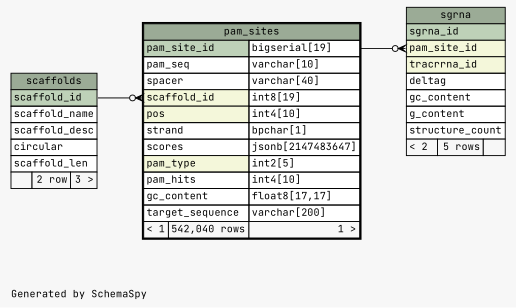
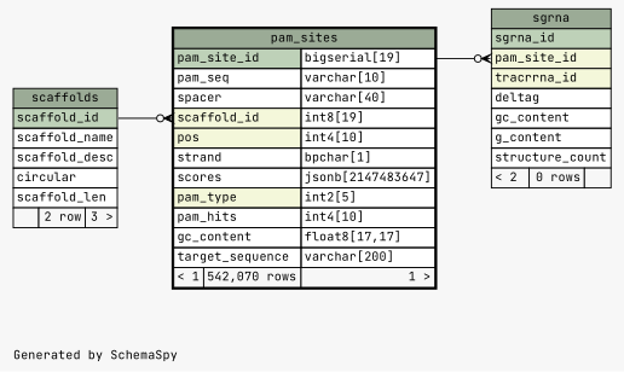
  digraph {
    bgcolor="#f7f7f7"
    fontname="JetBrains Mono"
    fontsize=11
    label="\nGenerated by SchemaSpy"
    labeljust=l
    nodesep=0.18
    rankdir=RL
    ranksep=0.46
    node [fontname="JetBrains Mono" fontsize=11 shape=plaintext]
    edge [arrowhead=none arrowsize=0.8 arrowtail=crowodot dir=back fontname="JetBrains Mono"]
-   n1 [label=<     <TABLE BORDER="2" CELLBORDER="1" CELLSPACING="0" BGCOLOR="#ffffff">       <TR><TD COLSPAN="3" BGCOLOR="#9bab96" ALIGN="CENTER">pam_sites</TD></TR>       <TR><TD PORT="pam_site_id" COLSPAN="2" BGCOLOR="#bed1b8" ALIGN="LEFT">pam_site_id</TD><TD PORT="pam_site_id.type" ALIGN="LEFT">bigserial[19]</TD></TR>       <TR><TD PORT="pam_seq" COLSPAN="2" ALIGN="LEFT">pam_seq</TD><TD PORT="pam_seq.type" ALIGN="LEFT">varchar[10]</TD></TR>       <TR><TD PORT="spacer" COLSPAN="2" ALIGN="LEFT">spacer</TD><TD PORT="spacer.type" ALIGN="LEFT">varchar[40]</TD></TR>       <TR><TD PORT="scaffold_id" COLSPAN="2" BGCOLOR="#f4f7da" ALIGN="LEFT">scaffold_id</TD><TD PORT="scaffold_id.type" ALIGN="LEFT">int8[19]</TD></TR>       <TR><TD PORT="pos" COLSPAN="2" BGCOLOR="#f4f7da" ALIGN="LEFT">pos</TD><TD PORT="pos.type" ALIGN="LEFT">int4[10]</TD></TR>       <TR><TD PORT="strand" COLSPAN="2" ALIGN="LEFT">strand</TD><TD PORT="strand.type" ALIGN="LEFT">bpchar[1]</TD></TR>       <TR><TD PORT="scores" COLSPAN="2" ALIGN="LEFT">scores</TD><TD PORT="scores.type" ALIGN="LEFT">jsonb[2147483647]</TD></TR>       <TR><TD PORT="pam_type" COLSPAN="2" BGCOLOR="#f4f7da" ALIGN="LEFT">pam_type</TD><TD PORT="pam_type.type" ALIGN="LEFT">int2[5]</TD></TR>       <TR><TD PORT="pam_hits" COLSPAN="2" ALIGN="LEFT">pam_hits</TD><TD PORT="pam_hits.type" ALIGN="LEFT">int4[10]</TD></TR>       <TR><TD PORT="gc_content" COLSPAN="2" ALIGN="LEFT">gc_content</TD><TD PORT="gc_content.type" ALIGN="LEFT">float8[17,17]</TD></TR>       <TR><TD PORT="target_sequence" COLSPAN="2" ALIGN="LEFT">target_sequence</TD><TD PORT="target_sequence.type" ALIGN="LEFT">varchar[200]</TD></TR>       <TR><TD ALIGN="LEFT" BGCOLOR="#f7f7f7">&lt; 1</TD><TD ALIGN="RIGHT" BGCOLOR="#f7f7f7">542,040 rows</TD><TD ALIGN="RIGHT" BGCOLOR="#f7f7f7">1 &gt;</TD></TR>     </TABLE>>]
+   n1 [label=<     <TABLE BORDER="2" CELLBORDER="1" CELLSPACING="0" BGCOLOR="#ffffff">       <TR><TD COLSPAN="3" BGCOLOR="#9bab96" ALIGN="CENTER">pam_sites</TD></TR>       <TR><TD PORT="pam_site_id" COLSPAN="2" BGCOLOR="#bed1b8" ALIGN="LEFT">pam_site_id</TD><TD PORT="pam_site_id.type" ALIGN="LEFT">bigserial[19]</TD></TR>       <TR><TD PORT="pam_seq" COLSPAN="2" ALIGN="LEFT">pam_seq</TD><TD PORT="pam_seq.type" ALIGN="LEFT">varchar[10]</TD></TR>       <TR><TD PORT="spacer" COLSPAN="2" ALIGN="LEFT">spacer</TD><TD PORT="spacer.type" ALIGN="LEFT">varchar[40]</TD></TR>       <TR><TD PORT="scaffold_id" COLSPAN="2" BGCOLOR="#f4f7da" ALIGN="LEFT">scaffold_id</TD><TD PORT="scaffold_id.type" ALIGN="LEFT">int8[19]</TD></TR>       <TR><TD PORT="pos" COLSPAN="2" BGCOLOR="#f4f7da" ALIGN="LEFT">pos</TD><TD PORT="pos.type" ALIGN="LEFT">int4[10]</TD></TR>       <TR><TD PORT="strand" COLSPAN="2" ALIGN="LEFT">strand</TD><TD PORT="strand.type" ALIGN="LEFT">bpchar[1]</TD></TR>       <TR><TD PORT="scores" COLSPAN="2" ALIGN="LEFT">scores</TD><TD PORT="scores.type" ALIGN="LEFT">jsonb[2147483647]</TD></TR>       <TR><TD PORT="pam_type" COLSPAN="2" BGCOLOR="#f4f7da" ALIGN="LEFT">pam_type</TD><TD PORT="pam_type.type" ALIGN="LEFT">int2[5]</TD></TR>       <TR><TD PORT="pam_hits" COLSPAN="2" ALIGN="LEFT">pam_hits</TD><TD PORT="pam_hits.type" ALIGN="LEFT">int4[10]</TD></TR>       <TR><TD PORT="gc_content" COLSPAN="2" ALIGN="LEFT">gc_content</TD><TD PORT="gc_content.type" ALIGN="LEFT">float8[17,17]</TD></TR>       <TR><TD PORT="target_sequence" COLSPAN="2" ALIGN="LEFT">target_sequence</TD><TD PORT="target_sequence.type" ALIGN="LEFT">varchar[200]</TD></TR>       <TR><TD ALIGN="LEFT" BGCOLOR="#f7f7f7">&lt; 1</TD><TD ALIGN="RIGHT" BGCOLOR="#f7f7f7">542,070 rows</TD><TD ALIGN="RIGHT" BGCOLOR="#f7f7f7">1 &gt;</TD></TR>     </TABLE>>]
    n2 [label=<     <TABLE BORDER="0" CELLBORDER="1" CELLSPACING="0" BGCOLOR="#ffffff">       <TR><TD COLSPAN="3" BGCOLOR="#9bab96" ALIGN="CENTER">scaffolds</TD></TR>       <TR><TD PORT="scaffold_id" COLSPAN="3" BGCOLOR="#bed1b8" ALIGN="LEFT">scaffold_id</TD></TR>       <TR><TD PORT="scaffold_name" COLSPAN="3" ALIGN="LEFT">scaffold_name</TD></TR>       <TR><TD PORT="scaffold_desc" COLSPAN="3" ALIGN="LEFT">scaffold_desc</TD></TR>       <TR><TD PORT="circular" COLSPAN="3" ALIGN="LEFT">circular</TD></TR>       <TR><TD PORT="scaffold_len" COLSPAN="3" ALIGN="LEFT">scaffold_len</TD></TR>       <TR><TD ALIGN="LEFT" BGCOLOR="#f7f7f7">  </TD><TD ALIGN="RIGHT" BGCOLOR="#f7f7f7">2 row</TD><TD ALIGN="RIGHT" BGCOLOR="#f7f7f7">3 &gt;</TD></TR>     </TABLE>>]
-   n3 [label=<     <TABLE BORDER="0" CELLBORDER="1" CELLSPACING="0" BGCOLOR="#ffffff">       <TR><TD COLSPAN="3" BGCOLOR="#9bab96" ALIGN="CENTER">sgrna</TD></TR>       <TR><TD PORT="sgrna_id" COLSPAN="3" BGCOLOR="#bed1b8" ALIGN="LEFT">sgrna_id</TD></TR>       <TR><TD PORT="pam_site_id" COLSPAN="3" BGCOLOR="#f4f7da" ALIGN="LEFT">pam_site_id</TD></TR>       <TR><TD PORT="tracrrna_id" COLSPAN="3" BGCOLOR="#f4f7da" ALIGN="LEFT">tracrrna_id</TD></TR>       <TR><TD PORT="deltag" COLSPAN="3" ALIGN="LEFT">deltag</TD></TR>       <TR><TD PORT="gc_content" COLSPAN="3" ALIGN="LEFT">gc_content</TD></TR>       <TR><TD PORT="g_content" COLSPAN="3" ALIGN="LEFT">g_content</TD></TR>       <TR><TD PORT="structure_count" COLSPAN="3" ALIGN="LEFT">structure_count</TD></TR>       <TR><TD ALIGN="LEFT" BGCOLOR="#f7f7f7">&lt; 2</TD><TD ALIGN="RIGHT" BGCOLOR="#f7f7f7">5 rows</TD><TD ALIGN="RIGHT" BGCOLOR="#f7f7f7">  </TD></TR>     </TABLE>>]
+   n3 [label=<     <TABLE BORDER="0" CELLBORDER="1" CELLSPACING="0" BGCOLOR="#ffffff">       <TR><TD COLSPAN="3" BGCOLOR="#9bab96" ALIGN="CENTER">sgrna</TD></TR>       <TR><TD PORT="sgrna_id" COLSPAN="3" BGCOLOR="#bed1b8" ALIGN="LEFT">sgrna_id</TD></TR>       <TR><TD PORT="pam_site_id" COLSPAN="3" BGCOLOR="#f4f7da" ALIGN="LEFT">pam_site_id</TD></TR>       <TR><TD PORT="tracrrna_id" COLSPAN="3" BGCOLOR="#f4f7da" ALIGN="LEFT">tracrrna_id</TD></TR>       <TR><TD PORT="deltag" COLSPAN="3" ALIGN="LEFT">deltag</TD></TR>       <TR><TD PORT="gc_content" COLSPAN="3" ALIGN="LEFT">gc_content</TD></TR>       <TR><TD PORT="g_content" COLSPAN="3" ALIGN="LEFT">g_content</TD></TR>       <TR><TD PORT="structure_count" COLSPAN="3" ALIGN="LEFT">structure_count</TD></TR>       <TR><TD ALIGN="LEFT" BGCOLOR="#f7f7f7">&lt; 2</TD><TD ALIGN="RIGHT" BGCOLOR="#f7f7f7">0 rows</TD><TD ALIGN="RIGHT" BGCOLOR="#f7f7f7">  </TD></TR>     </TABLE>>]
    n1 -> n2 [headport="scaffold_id:e" tailport="scaffold_id:w"]
    n3 -> n1 [headport="pam_site_id.type:e" tailport="pam_site_id:w"]
  }
